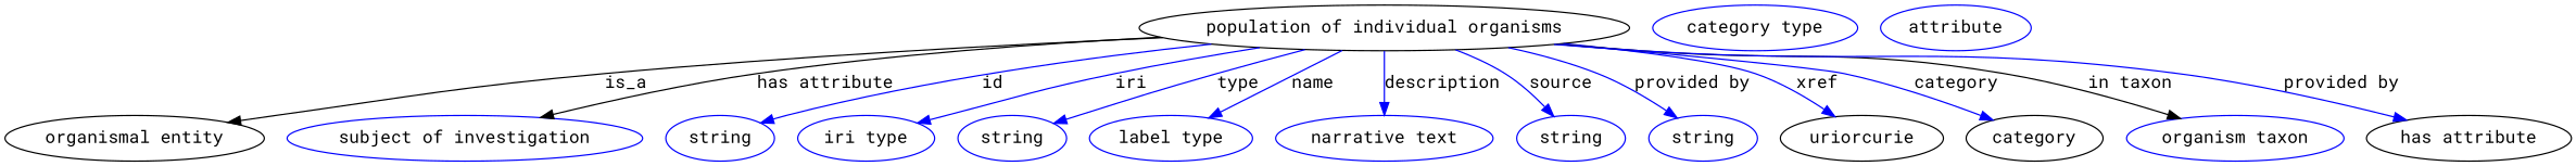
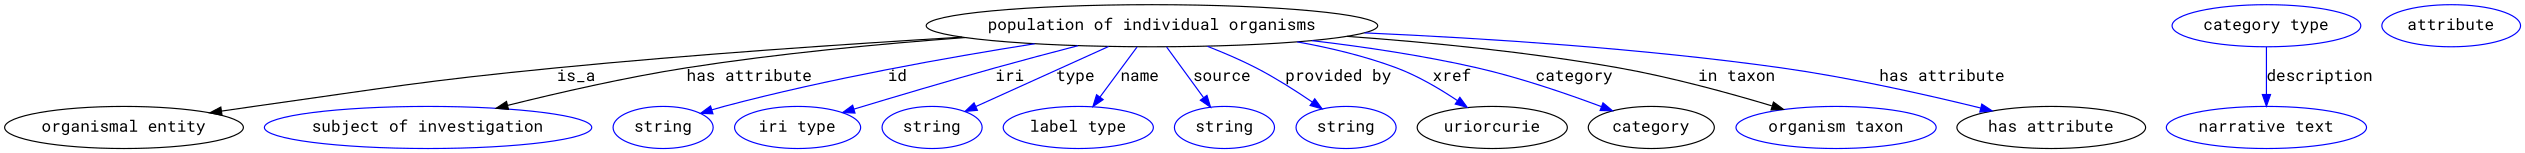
  digraph {
    fontname="Roboto Mono"
    node [fontname="Roboto Mono" color=blue]
    edge [fontname="Roboto Mono" color=blue style=solid]
    n1 [height=0.5 label="population of individual organisms" width=4.7662 color=""]
    "organismal entity" [height=0.5 width=2.5817 color=""]
    "subject of investigation" [height=0.5 width=3.3219]
    n4 [height=0.5 label=string width=1.0652]
    n5 [height=0.5 label="iri type" width=1.2277]
    n6 [height=0.5 label=string width=1.0652]
    n7 [height=0.5 label="label type" width=1.5707]
    n8 [height=0.5 label="narrative text" width=2.0943]
    n9 [height=0.5 label=string width=1.0652]
    n10 [height=0.5 label=string width=1.0652]
    n11 [color=black height=0.5 label=uriorcurie width=1.5887]
    category [height=0.5 width=1.4263 color=""]
    n13 [height=0.5 label="organism taxon" width=2.3109]
    "has attribute" [height=0.5 width=1.9859 color=""]
    n15 [height=0.5 label="category type" width=2.0762]
    n16 [height=0.5 label=attribute width=1.4443]
    n1 -> "organismal entity" [label=is_a color="" style=""]
    n1 -> "subject of investigation" [label="has attribute" color="" style=""]
    n1 -> n4 [label=id]
    n1 -> n5 [label=iri]
    n1 -> n6 [label=type]
    n1 -> n7 [label=name]
-   n1 -> n8 [label=description]
+   n15 -> n8 [label=description]
    n1 -> n9 [label=source]
    n1 -> n10 [label="provided by"]
    n1 -> n11 [label=xref]
    n1 -> category [label=category]
    n1 -> n13 [color=black label="in taxon"]
-   n1 -> "has attribute" [label="provided by"]
+   n1 -> "has attribute" [label="has attribute"]
  }
